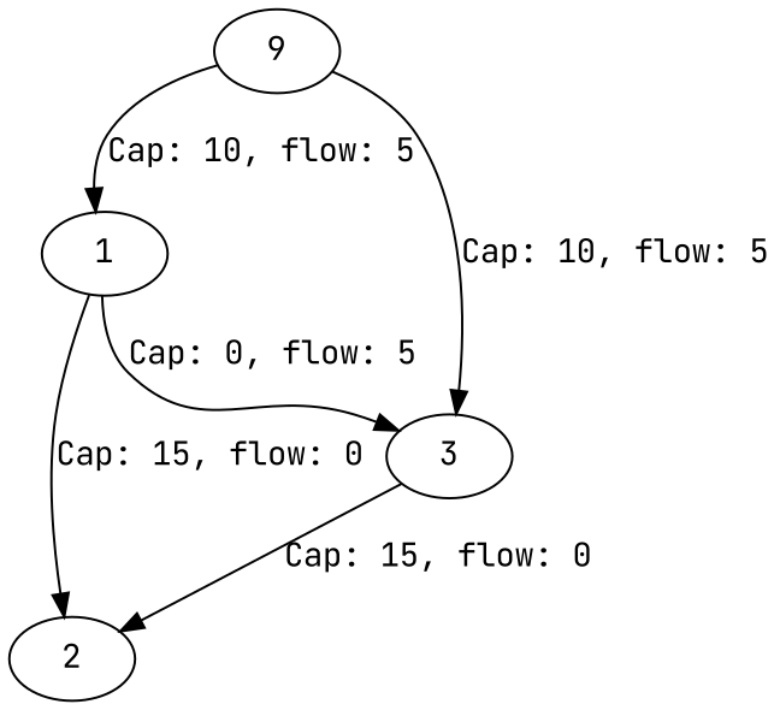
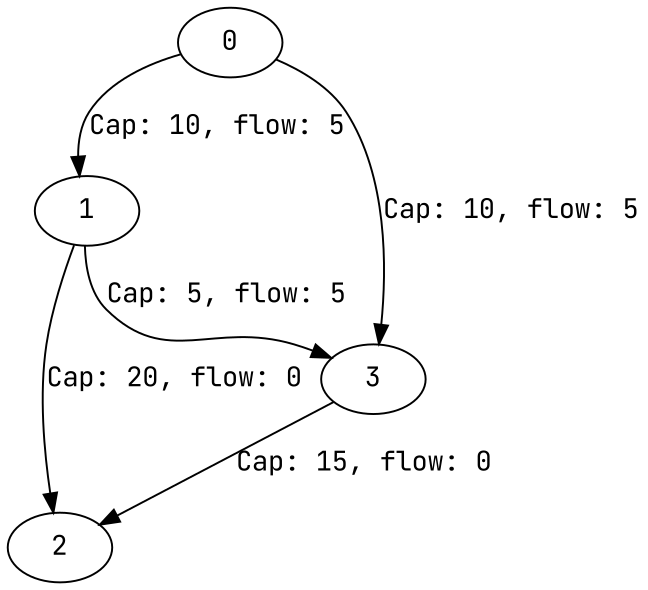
  digraph {
    fontname="JetBrains Mono"
    node [fontname="JetBrains Mono"]
    edge [fontname="JetBrains Mono"]
-   0 [label=9]
+   0
    1
    3
    2
    0 -> 1 [label="Cap: 10, flow: 5"]
    0 -> 3 [label="Cap: 10, flow: 5"]
-   1 -> 3 [label="Cap: 0, flow: 5"]
-   1 -> 2 [label="Cap: 15, flow: 0"]
+   1 -> 3 [label="Cap: 5, flow: 5"]
+   1 -> 2 [label="Cap: 20, flow: 0"]
    3 -> 2 [label="Cap: 15, flow: 0"]
  }
